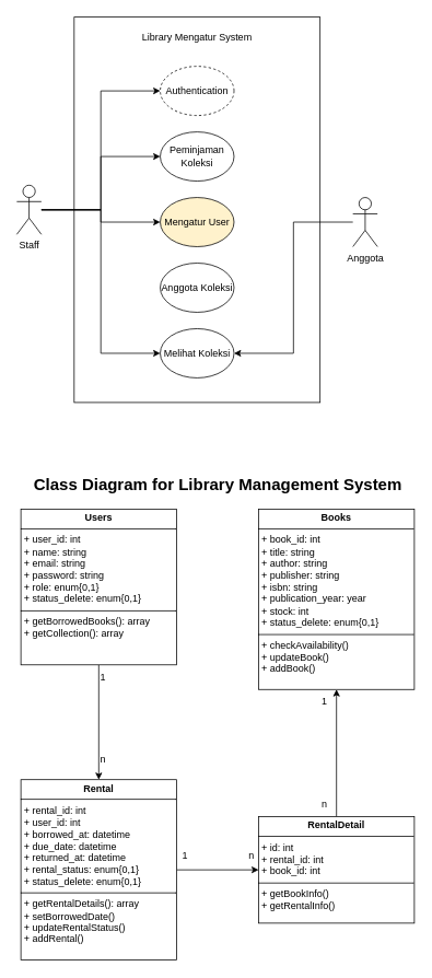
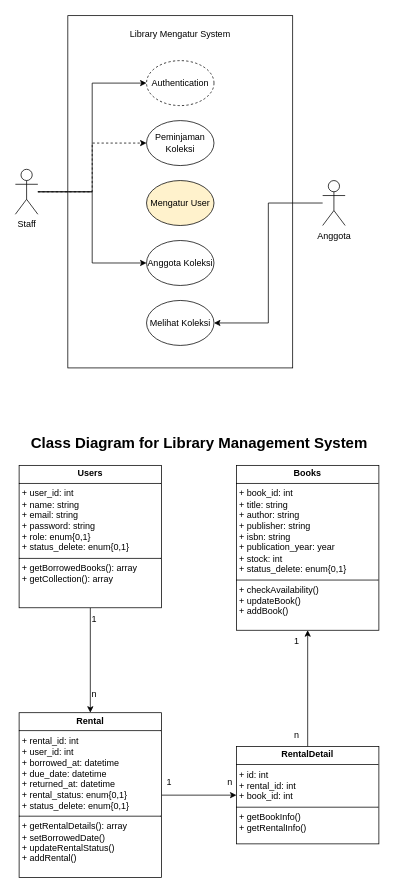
  <mxCell id="0" />
  <mxCell id="1" parent="0" />
  <mxCell id="2" value="" style="rounded=0;whiteSpace=wrap;html=1;strokeColor=default;" vertex="1" parent="1"><mxGeometry x="90" y="20" width="300" height="470" as="geometry" /></mxCell>
  <mxCell id="3" style="edgeStyle=orthogonalEdgeStyle;rounded=0;orthogonalLoop=1;jettySize=auto;html=1;entryX=0;entryY=0.5;entryDx=0;entryDy=0;" edge="1" parent="1" source="7" target="11"><mxGeometry relative="1" as="geometry" /></mxCell>
- <mxCell id="4" style="edgeStyle=orthogonalEdgeStyle;rounded=0;orthogonalLoop=1;jettySize=auto;html=1;entryX=0;entryY=0.5;entryDx=0;entryDy=0;" edge="1" parent="1" source="7" target="12"><mxGeometry relative="1" as="geometry" /></mxCell>
- <mxCell id="5" style="edgeStyle=orthogonalEdgeStyle;rounded=0;orthogonalLoop=1;jettySize=auto;html=1;" edge="1" parent="1" source="7" target="13"><mxGeometry relative="1" as="geometry" /></mxCell>
- <mxCell id="6" style="edgeStyle=orthogonalEdgeStyle;rounded=0;orthogonalLoop=1;jettySize=auto;html=1;entryX=0;entryY=0.5;entryDx=0;entryDy=0;" edge="1" parent="1" source="7" target="15"><mxGeometry relative="1" as="geometry" /></mxCell>
+ <mxCell id="4" style="edgeStyle=orthogonalEdgeStyle;rounded=0;orthogonalLoop=1;jettySize=auto;html=1;entryX=0;entryY=0.5;entryDx=0;entryDy=0;dashed=1;" edge="1" parent="1" source="7" target="12"><mxGeometry relative="1" as="geometry" /></mxCell>
+ <mxCell id="5" style="edgeStyle=orthogonalEdgeStyle;rounded=0;orthogonalLoop=1;jettySize=auto;html=1;entryX=0;entryY=0.5;entryDx=0;entryDy=0;" edge="1" parent="1" source="7" target="14"><mxGeometry relative="1" as="geometry" /></mxCell>
  <mxCell id="7" value="Staff" style="shape=umlActor;verticalLabelPosition=bottom;verticalAlign=top;html=1;" vertex="1" parent="1"><mxGeometry x="20" y="225" width="30" height="60" as="geometry" /></mxCell>
  <mxCell id="8" style="edgeStyle=orthogonalEdgeStyle;rounded=0;orthogonalLoop=1;jettySize=auto;html=1;entryX=1;entryY=0.5;entryDx=0;entryDy=0;" edge="1" parent="1" source="9" target="15"><mxGeometry relative="1" as="geometry" /></mxCell>
  <mxCell id="9" value="Anggota" style="shape=umlActor;verticalLabelPosition=bottom;verticalAlign=top;html=1;" vertex="1" parent="1"><mxGeometry x="430" y="240" width="30" height="60" as="geometry" /></mxCell>
  <mxCell id="10" value="Library Mengatur System" style="text;html=1;align=center;verticalAlign=middle;whiteSpace=wrap;rounded=0;" vertex="1" parent="1"><mxGeometry x="160" y="30" width="160" height="30" as="geometry" /></mxCell>
  <mxCell id="11" value="Authentication" style="ellipse;whiteSpace=wrap;html=1;dashed=1;" vertex="1" parent="1"><mxGeometry x="195" y="80" width="90" height="60" as="geometry" /></mxCell>
  <mxCell id="12" value="Peminjaman Koleksi" style="ellipse;whiteSpace=wrap;html=1;" vertex="1" parent="1"><mxGeometry x="195" y="160" width="90" height="60" as="geometry" /></mxCell>
  <mxCell id="13" value="Mengatur User" style="ellipse;whiteSpace=wrap;html=1;fillColor=#fff2cc;" vertex="1" parent="1"><mxGeometry x="195" y="240" width="90" height="60" as="geometry" /></mxCell>
  <mxCell id="14" value="Anggota Koleksi" style="ellipse;whiteSpace=wrap;html=1;" vertex="1" parent="1"><mxGeometry x="195" y="320" width="90" height="60" as="geometry" /></mxCell>
  <mxCell id="15" value="Melihat Koleksi" style="ellipse;whiteSpace=wrap;html=1;" vertex="1" parent="1"><mxGeometry x="195" y="400" width="90" height="60" as="geometry" /></mxCell>
  <mxCell id="16" style="edgeStyle=orthogonalEdgeStyle;rounded=0;orthogonalLoop=1;jettySize=auto;html=1;entryX=0.5;entryY=0;entryDx=0;entryDy=0;" edge="1" parent="1" source="17" target="20"><mxGeometry relative="1" as="geometry" /></mxCell>
  <mxCell id="17" value="&lt;p style=&quot;margin:0px;margin-top:4px;text-align:center;&quot;&gt;&lt;b&gt;Users&lt;/b&gt;&lt;/p&gt;&lt;hr size=&quot;1&quot; style=&quot;border-style:solid;&quot;&gt;&lt;p style=&quot;margin:0px;margin-left:4px;&quot;&gt;+ user_id: int&lt;/p&gt;&lt;p style=&quot;margin: 0px 0px 0px 4px;&quot;&gt;+ name: string&lt;/p&gt;&lt;p style=&quot;margin: 0px 0px 0px 4px;&quot;&gt;+ email: string&lt;/p&gt;&lt;p style=&quot;margin: 0px 0px 0px 4px;&quot;&gt;+ password: string&lt;/p&gt;&lt;p style=&quot;margin: 0px 0px 0px 4px;&quot;&gt;+ role: enum{0,1}&lt;/p&gt;&lt;p style=&quot;margin: 0px 0px 0px 4px;&quot;&gt;+ status_delete:&amp;nbsp;&lt;span style=&quot;background-color: initial;&quot;&gt;enum{0,1}&lt;/span&gt;&lt;span style=&quot;background-color: initial;&quot;&gt;&amp;nbsp;&lt;/span&gt;&lt;/p&gt;&lt;hr size=&quot;1&quot; style=&quot;border-style:solid;&quot;&gt;&lt;p style=&quot;margin:0px;margin-left:4px;&quot;&gt;+ getBorrowedBooks(): array&lt;/p&gt;&lt;p style=&quot;margin: 0px 0px 0px 4px;&quot;&gt;+ getCollection(): array&lt;/p&gt;&lt;p style=&quot;margin: 0px 0px 0px 4px;&quot;&gt;&lt;br&gt;&lt;/p&gt;" style="verticalAlign=top;align=left;overflow=fill;html=1;whiteSpace=wrap;" vertex="1" parent="1"><mxGeometry x="25" y="620" width="190" height="190" as="geometry" /></mxCell>
  <mxCell id="18" value="&lt;p style=&quot;margin:0px;margin-top:4px;text-align:center;&quot;&gt;&lt;b&gt;Books&lt;/b&gt;&lt;/p&gt;&lt;hr size=&quot;1&quot; style=&quot;border-style:solid;&quot;&gt;&lt;p style=&quot;margin:0px;margin-left:4px;&quot;&gt;+ book_id: int&lt;/p&gt;&lt;p style=&quot;margin: 0px 0px 0px 4px;&quot;&gt;+ title: string&lt;/p&gt;&lt;p style=&quot;margin: 0px 0px 0px 4px;&quot;&gt;+ author: string&lt;/p&gt;&lt;p style=&quot;margin: 0px 0px 0px 4px;&quot;&gt;+ publisher: string&lt;/p&gt;&lt;p style=&quot;margin: 0px 0px 0px 4px;&quot;&gt;+ isbn&lt;span style=&quot;background-color: initial;&quot;&gt;: string&lt;/span&gt;&lt;/p&gt;&lt;p style=&quot;margin: 0px 0px 0px 4px;&quot;&gt;+ publication_year&lt;span style=&quot;background-color: initial;&quot;&gt;: year&lt;/span&gt;&lt;span style=&quot;background-color: initial;&quot;&gt;&lt;br&gt;&lt;/span&gt;&lt;/p&gt;&lt;p style=&quot;margin: 0px 0px 0px 4px;&quot;&gt;+ stock&lt;span style=&quot;background-color: initial;&quot;&gt;: int&lt;/span&gt;&lt;span style=&quot;background-color: initial;&quot;&gt;&lt;br&gt;&lt;/span&gt;&lt;/p&gt;&lt;p style=&quot;margin: 0px 0px 0px 4px;&quot;&gt;+ status_delete:&amp;nbsp;&lt;span style=&quot;background-color: initial;&quot;&gt;enum{0,1}&lt;/span&gt;&lt;span style=&quot;background-color: initial;&quot;&gt;&amp;nbsp;&lt;/span&gt;&lt;/p&gt;&lt;hr size=&quot;1&quot; style=&quot;border-style:solid;&quot;&gt;&lt;p style=&quot;margin:0px;margin-left:4px;&quot;&gt;+ checkAvailability()&lt;/p&gt;&lt;p style=&quot;margin: 0px 0px 0px 4px;&quot;&gt;+ updateBook()&lt;/p&gt;&lt;p style=&quot;margin: 0px 0px 0px 4px;&quot;&gt;+ addBook()&lt;br&gt;&lt;/p&gt;&lt;p style=&quot;margin: 0px 0px 0px 4px;&quot;&gt;&lt;br&gt;&lt;/p&gt;" style="verticalAlign=top;align=left;overflow=fill;html=1;whiteSpace=wrap;" vertex="1" parent="1"><mxGeometry x="315" y="620" width="190" height="220" as="geometry" /></mxCell>
  <mxCell id="19" value="" style="edgeStyle=orthogonalEdgeStyle;rounded=0;orthogonalLoop=1;jettySize=auto;html=1;" edge="1" parent="1" source="20" target="22"><mxGeometry relative="1" as="geometry" /></mxCell>
  <mxCell id="20" value="&lt;p style=&quot;margin:0px;margin-top:4px;text-align:center;&quot;&gt;&lt;b&gt;Rental&lt;/b&gt;&lt;/p&gt;&lt;hr size=&quot;1&quot; style=&quot;border-style:solid;&quot;&gt;&lt;p style=&quot;margin:0px;margin-left:4px;&quot;&gt;+ rental_id: int&lt;/p&gt;&lt;p style=&quot;margin:0px;margin-left:4px;&quot;&gt;+ user_id: int&lt;br&gt;&lt;/p&gt;&lt;p style=&quot;margin: 0px 0px 0px 4px;&quot;&gt;+ borrowed_at: datetime&lt;/p&gt;&lt;p style=&quot;margin: 0px 0px 0px 4px;&quot;&gt;+ due_date: datetime&lt;br&gt;&lt;/p&gt;&lt;p style=&quot;margin: 0px 0px 0px 4px;&quot;&gt;+ returned_at: datetime&lt;/p&gt;&lt;p style=&quot;margin: 0px 0px 0px 4px;&quot;&gt;+ rental_status:&amp;nbsp;&lt;span style=&quot;background-color: initial;&quot;&gt;enum{0,1}&lt;/span&gt;&lt;span style=&quot;background-color: initial;&quot;&gt;&amp;nbsp;&lt;/span&gt;&lt;/p&gt;&lt;p style=&quot;margin: 0px 0px 0px 4px;&quot;&gt;+ status_delete:&amp;nbsp;&lt;span style=&quot;background-color: initial;&quot;&gt;enum{0,1}&lt;/span&gt;&lt;span style=&quot;background-color: initial;&quot;&gt;&amp;nbsp;&lt;/span&gt;&lt;/p&gt;&lt;hr size=&quot;1&quot; style=&quot;border-style:solid;&quot;&gt;&lt;p style=&quot;margin:0px;margin-left:4px;&quot;&gt;+&amp;nbsp;&lt;span style=&quot;background-color: initial;&quot;&gt;getRentalDetails(): array&lt;/span&gt;&lt;/p&gt;&lt;p style=&quot;margin:0px;margin-left:4px;&quot;&gt;&lt;span style=&quot;background-color: initial;&quot;&gt;+&amp;nbsp;&lt;/span&gt;&lt;span style=&quot;background-color: initial;&quot;&gt;setBorrowedDate()&lt;/span&gt;&lt;/p&gt;&lt;p style=&quot;margin: 0px 0px 0px 4px;&quot;&gt;+ updateRentalStatus()&lt;/p&gt;&lt;p style=&quot;margin: 0px 0px 0px 4px;&quot;&gt;+ addRental()&lt;br&gt;&lt;/p&gt;&lt;p style=&quot;margin: 0px 0px 0px 4px;&quot;&gt;&lt;br&gt;&lt;/p&gt;" style="verticalAlign=top;align=left;overflow=fill;html=1;whiteSpace=wrap;" vertex="1" parent="1"><mxGeometry x="25" y="950" width="190" height="220" as="geometry" /></mxCell>
  <mxCell id="21" style="edgeStyle=orthogonalEdgeStyle;rounded=0;orthogonalLoop=1;jettySize=auto;html=1;entryX=0.5;entryY=1;entryDx=0;entryDy=0;" edge="1" parent="1" source="22" target="18"><mxGeometry relative="1" as="geometry" /></mxCell>
  <mxCell id="22" value="&lt;p style=&quot;margin:0px;margin-top:4px;text-align:center;&quot;&gt;&lt;b&gt;RentalDetail&lt;/b&gt;&lt;/p&gt;&lt;hr size=&quot;1&quot; style=&quot;border-style:solid;&quot;&gt;&lt;p style=&quot;margin:0px;margin-left:4px;&quot;&gt;+ id: int&lt;br&gt;&lt;/p&gt;&lt;p style=&quot;margin:0px;margin-left:4px;&quot;&gt;+ rental_id: int&lt;/p&gt;&lt;p style=&quot;margin:0px;margin-left:4px;&quot;&gt;+ book_id: int&lt;/p&gt;&lt;hr size=&quot;1&quot; style=&quot;border-style:solid;&quot;&gt;&lt;p style=&quot;margin:0px;margin-left:4px;&quot;&gt;+&amp;nbsp;&lt;span style=&quot;background-color: initial;&quot;&gt;getBookInfo()&lt;/span&gt;&lt;/p&gt;&lt;p style=&quot;margin:0px;margin-left:4px;&quot;&gt;&lt;span style=&quot;background-color: initial;&quot;&gt;+&amp;nbsp;&lt;/span&gt;&lt;span style=&quot;background-color: initial;&quot;&gt;getRentalInfo()&lt;br&gt;&lt;/span&gt;&lt;/p&gt;" style="verticalAlign=top;align=left;overflow=fill;html=1;whiteSpace=wrap;" vertex="1" parent="1"><mxGeometry x="315" y="995" width="190" height="130" as="geometry" /></mxCell>
  <mxCell id="23" value="1" style="text;html=1;align=center;verticalAlign=middle;resizable=0;points=[];autosize=1;strokeColor=none;fillColor=none;" vertex="1" parent="1"><mxGeometry x="110" y="810" width="30" height="30" as="geometry" /></mxCell>
  <mxCell id="24" value="n" style="text;html=1;align=center;verticalAlign=middle;resizable=0;points=[];autosize=1;strokeColor=none;fillColor=none;" vertex="1" parent="1"><mxGeometry x="110" y="910" width="30" height="30" as="geometry" /></mxCell>
  <mxCell id="25" value="1" style="text;html=1;align=center;verticalAlign=middle;resizable=0;points=[];autosize=1;strokeColor=none;fillColor=none;" vertex="1" parent="1"><mxGeometry x="210" y="1028" width="30" height="30" as="geometry" /></mxCell>
  <mxCell id="26" value="n" style="text;html=1;align=center;verticalAlign=middle;resizable=0;points=[];autosize=1;strokeColor=none;fillColor=none;" vertex="1" parent="1"><mxGeometry x="291" y="1028" width="30" height="30" as="geometry" /></mxCell>
  <mxCell id="27" value="n" style="text;html=1;align=center;verticalAlign=middle;resizable=0;points=[];autosize=1;strokeColor=none;fillColor=none;" vertex="1" parent="1"><mxGeometry x="380" y="965" width="30" height="30" as="geometry" /></mxCell>
  <mxCell id="28" value="1" style="text;html=1;align=center;verticalAlign=middle;resizable=0;points=[];autosize=1;strokeColor=none;fillColor=none;" vertex="1" parent="1"><mxGeometry x="380" y="840" width="30" height="30" as="geometry" /></mxCell>
  <mxCell id="29" value="&lt;font style=&quot;font-size: 20px;&quot;&gt;&lt;b style=&quot;&quot;&gt;Class Diagram for Library Management System&lt;/b&gt;&lt;/font&gt;" style="text;html=1;align=center;verticalAlign=middle;resizable=0;points=[];autosize=1;strokeColor=none;fillColor=none;" vertex="1" parent="1"><mxGeometry x="30" y="570" width="470" height="40" as="geometry" /></mxCell>
